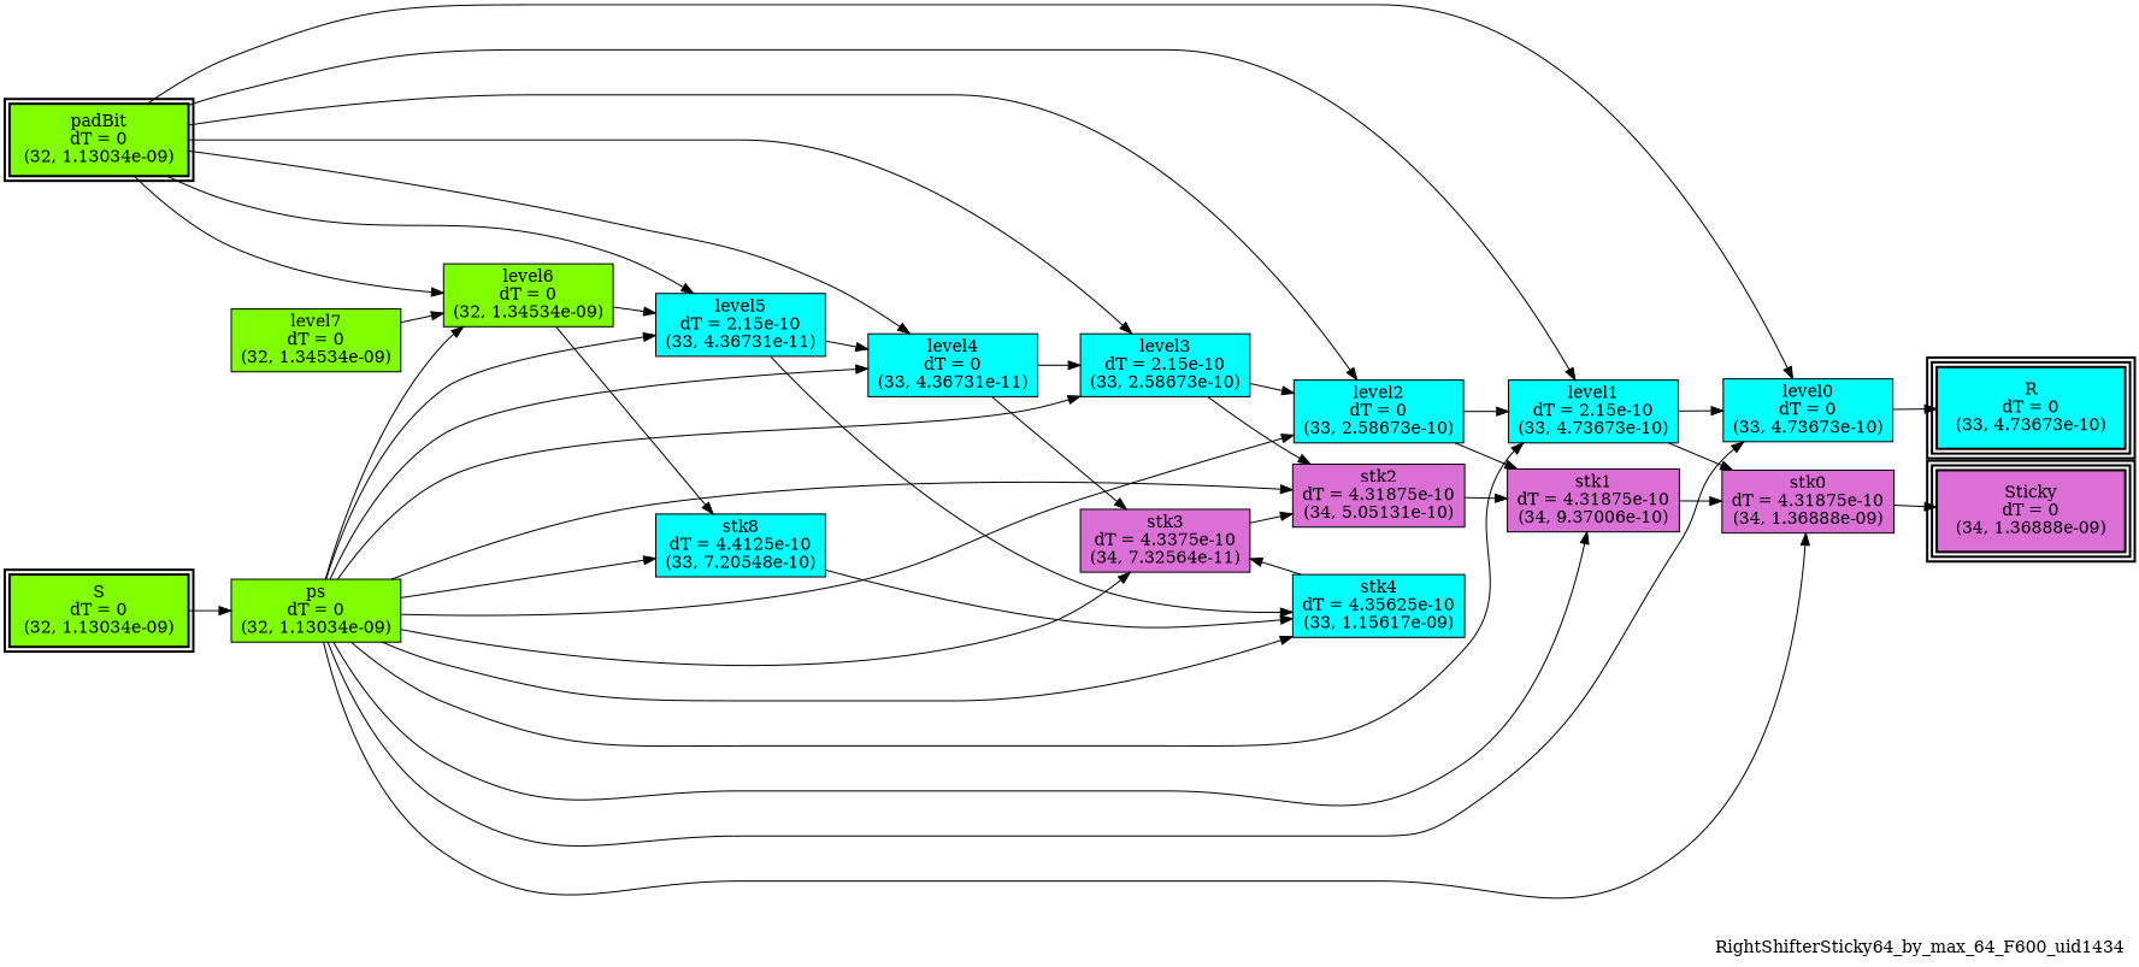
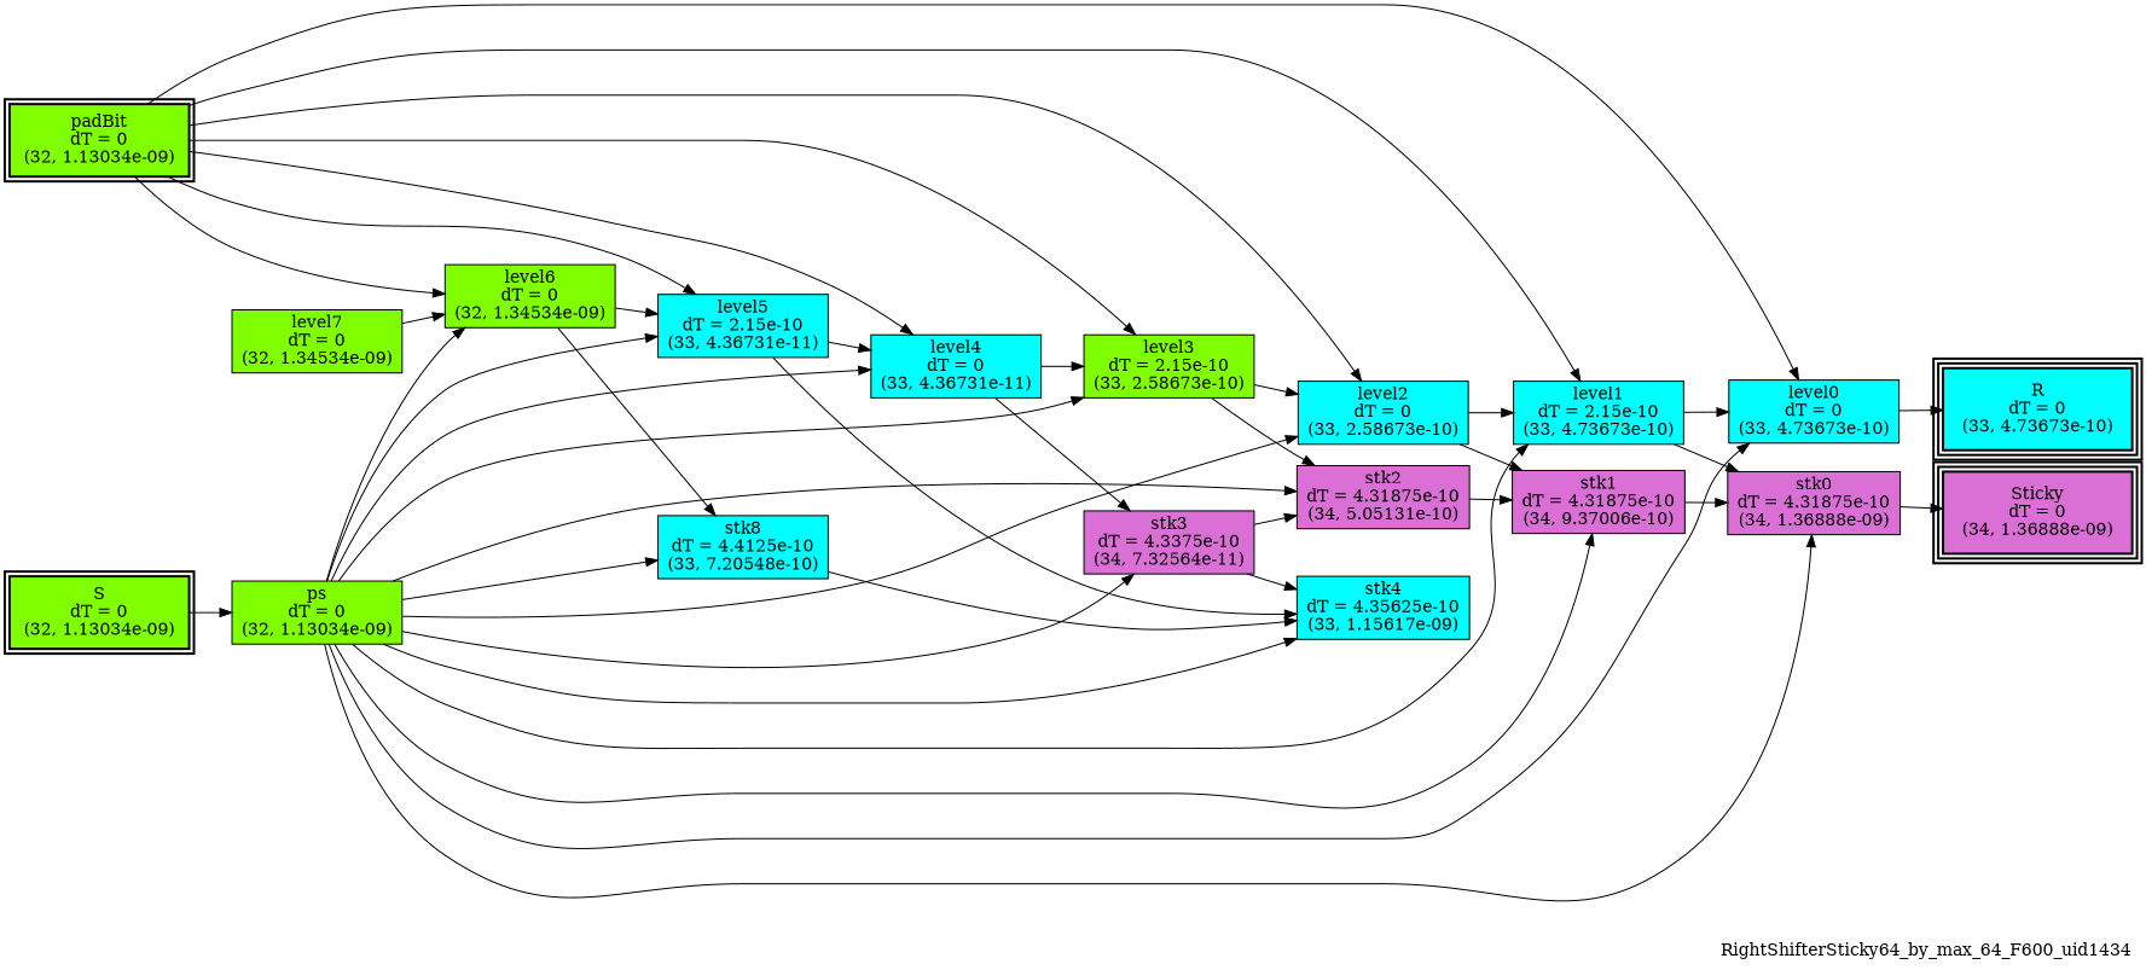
  digraph {
    label=RightShifterSticky64_by_max_64_F600_uid1434
    labeljust=right
    labelloc=bottom
    nodesep=0.25
    rankdir=LR
    ranksep=0.5
    node [color=black fillcolor=cyan peripheries=1 shape=box style=filled]
    edge [arrowhead=normal arrowsize=1.0 arrowtail=normal color=black dir=forward]
    n1 [fillcolor=chartreuse label="S\ndT = 0\n(32, 1.13034e-09)" peripheries=2 style="bold, filled"]
    n2 [fillcolor=chartreuse label="padBit\ndT = 0\n(32, 1.13034e-09)" peripheries=2 style="bold, filled"]
    n3 [label="R\ndT = 0\n(33, 4.73673e-10)" peripheries=3 style="bold, filled"]
    n4 [fillcolor=orchid label="Sticky\ndT = 0\n(34, 1.36888e-09)" peripheries=3 style="bold, filled"]
    n5 [fillcolor=chartreuse label="ps\ndT = 0\n(32, 1.13034e-09)"]
    n6 [fillcolor=chartreuse label="level6\ndT = 0\n(32, 1.34534e-09)"]
    n7 [label="level5\ndT = 2.15e-10\n(33, 4.36731e-11)"]
    n8 [label="level4\ndT = 0\n(33, 4.36731e-11)"]
-   n9 [label="level3\ndT = 2.15e-10\n(33, 2.58673e-10)"]
+   n9 [fillcolor=chartreuse label="level3\ndT = 2.15e-10\n(33, 2.58673e-10)"]
    n10 [label="level2\ndT = 0\n(33, 2.58673e-10)"]
    n11 [label="level1\ndT = 2.15e-10\n(33, 4.73673e-10)"]
    n12 [label="level0\ndT = 0\n(33, 4.73673e-10)"]
    n13 [fillcolor=chartreuse label="level7\ndT = 0\n(32, 1.34534e-09)"]
    n14 [label="stk8\ndT = 4.4125e-10\n(33, 7.20548e-10)"]
    n15 [label="stk4\ndT = 4.35625e-10\n(33, 1.15617e-09)"]
    n16 [fillcolor=orchid label="stk3\ndT = 4.3375e-10\n(34, 7.32564e-11)"]
    n17 [fillcolor=orchid label="stk2\ndT = 4.31875e-10\n(34, 5.05131e-10)"]
    n18 [fillcolor=orchid label="stk1\ndT = 4.31875e-10\n(34, 9.37006e-10)"]
    n19 [fillcolor=orchid label="stk0\ndT = 4.31875e-10\n(34, 1.36888e-09)"]
    subgraph sub_1 {
      rank=same
      n1
      n2
    }
    subgraph sub_2 {
      rank=same
      n3
      n4
    }
    n1 -> n5
    n2 -> n6
    n2 -> n7
    n2 -> n8
    n2 -> n9
    n2 -> n10
    n2 -> n11
    n2 -> n12
    n5 -> n6
    n5 -> n7
    n5 -> n8
    n5 -> n9
    n5 -> n10
    n5 -> n11
    n5 -> n12
    n5 -> n14
    n5 -> n15
    n5 -> n16
    n5 -> n17
    n5 -> n18
    n5 -> n19
    n6 -> n7
    n6 -> n14
    n7 -> n8
    n7 -> n15
    n8 -> n9
    n8 -> n16
    n9 -> n10
    n9 -> n17
    n10 -> n11
    n10 -> n18
    n11 -> n12
    n11 -> n19
    n12 -> n3
    n13 -> n6
    n14 -> n15
-   n15 -> n16
+   n16 -> n15
    n16 -> n17
    n17 -> n18
    n18 -> n19
    n19 -> n4
  }
